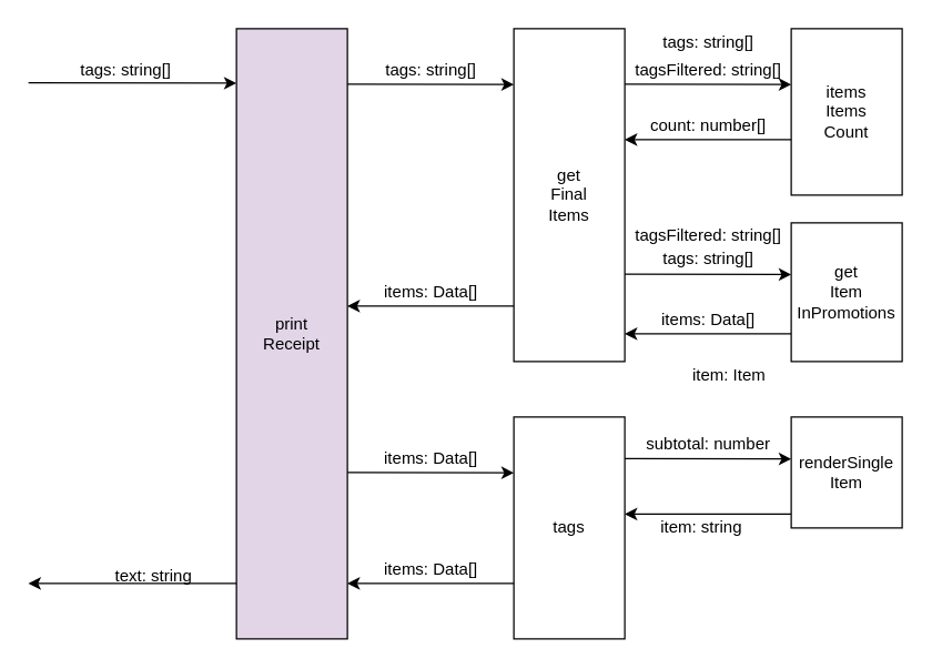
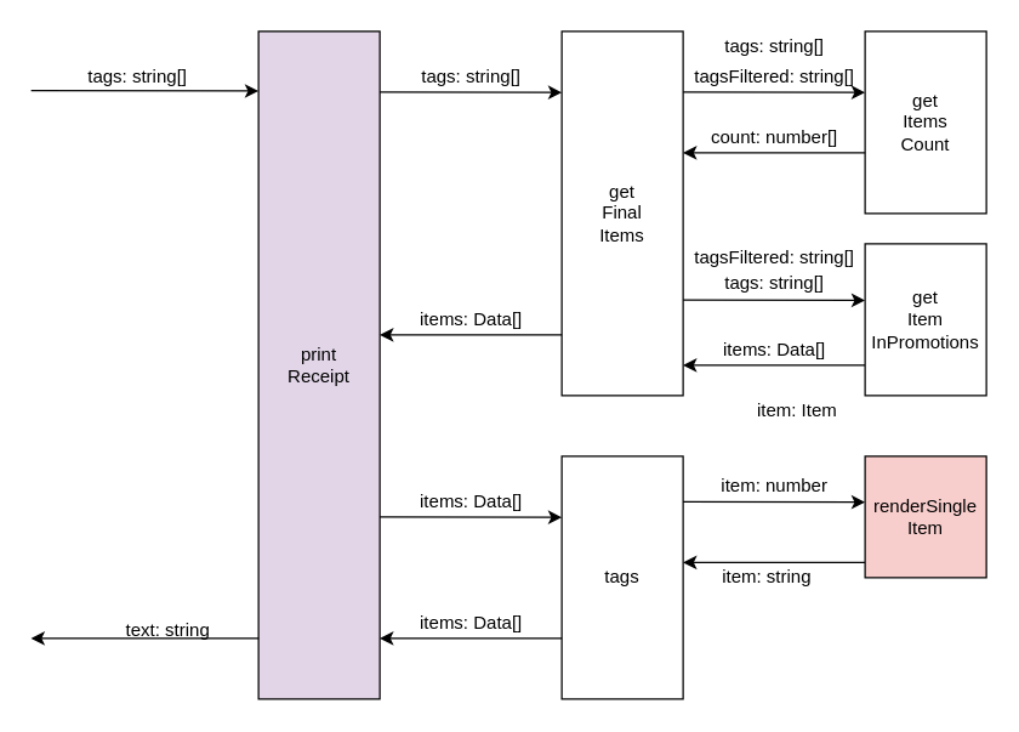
  <mxCell id="0" />
  <mxCell id="1" parent="0" />
  <mxCell id="2" value="print&lt;br&gt;Receipt" style="rounded=0;whiteSpace=wrap;html=1;fillColor=#e1d5e7;" vertex="1" parent="1"><mxGeometry x="170" y="20" width="80" height="440" as="geometry" /></mxCell>
  <mxCell id="3" value="" style="endArrow=classic;html=1;entryX=-0.033;entryY=0.096;entryDx=0;entryDy=0;entryPerimeter=0;" edge="1" parent="1"><mxGeometry width="50" height="50" relative="1" as="geometry"><mxPoint x="20" y="59" as="sourcePoint" /><mxPoint x="170.02" y="59.24" as="targetPoint" /></mxGeometry></mxCell>
  <mxCell id="4" value="tags: string[]" style="text;html=1;align=center;verticalAlign=middle;resizable=0;points=[];autosize=1;" vertex="1" parent="1"><mxGeometry x="50" y="40" width="80" height="20" as="geometry" /></mxCell>
  <mxCell id="5" value="" style="endArrow=classic;html=1;exitX=0;exitY=0.909;exitDx=0;exitDy=0;exitPerimeter=0;" edge="1" parent="1" source="2"><mxGeometry width="50" height="50" relative="1" as="geometry"><mxPoint x="100" y="440" as="sourcePoint" /><mxPoint x="20" y="420" as="targetPoint" /></mxGeometry></mxCell>
  <mxCell id="6" value="text: string" style="text;html=1;align=center;verticalAlign=middle;resizable=0;points=[];autosize=1;" vertex="1" parent="1"><mxGeometry x="75" y="405" width="70" height="20" as="geometry" /></mxCell>
  <mxCell id="7" value="get&lt;br&gt;Final&lt;br&gt;Items" style="rounded=0;whiteSpace=wrap;html=1;" vertex="1" parent="1"><mxGeometry x="370" y="20" width="80" height="240" as="geometry" /></mxCell>
  <mxCell id="8" value="tags" style="rounded=0;whiteSpace=wrap;html=1;" vertex="1" parent="1"><mxGeometry x="370" y="300" width="80" height="160" as="geometry" /></mxCell>
  <mxCell id="9" value="" style="endArrow=classic;html=1;entryX=-0.033;entryY=0.096;entryDx=0;entryDy=0;entryPerimeter=0;" edge="1" parent="1"><mxGeometry width="50" height="50" relative="1" as="geometry"><mxPoint x="250" y="60" as="sourcePoint" /><mxPoint x="370" y="60.24" as="targetPoint" /></mxGeometry></mxCell>
  <mxCell id="10" value="" style="endArrow=classic;html=1;exitX=0;exitY=0.909;exitDx=0;exitDy=0;exitPerimeter=0;" edge="1" parent="1"><mxGeometry width="50" height="50" relative="1" as="geometry"><mxPoint x="370" y="220" as="sourcePoint" /><mxPoint x="250" y="220" as="targetPoint" /></mxGeometry></mxCell>
  <mxCell id="11" value="tags: string[]" style="text;html=1;align=center;verticalAlign=middle;resizable=0;points=[];autosize=1;" vertex="1" parent="1"><mxGeometry x="270" y="40" width="80" height="20" as="geometry" /></mxCell>
  <mxCell id="12" value="items: Data[]" style="text;html=1;align=center;verticalAlign=middle;resizable=0;points=[];autosize=1;" vertex="1" parent="1"><mxGeometry x="270" y="200" width="80" height="20" as="geometry" /></mxCell>
  <mxCell id="13" value="" style="endArrow=classic;html=1;entryX=-0.033;entryY=0.096;entryDx=0;entryDy=0;entryPerimeter=0;" edge="1" parent="1"><mxGeometry width="50" height="50" relative="1" as="geometry"><mxPoint x="250" y="340" as="sourcePoint" /><mxPoint x="370" y="340.24" as="targetPoint" /></mxGeometry></mxCell>
  <mxCell id="14" value="" style="endArrow=classic;html=1;exitX=0;exitY=0.909;exitDx=0;exitDy=0;exitPerimeter=0;" edge="1" parent="1"><mxGeometry width="50" height="50" relative="1" as="geometry"><mxPoint x="370" y="420" as="sourcePoint" /><mxPoint x="250" y="420" as="targetPoint" /></mxGeometry></mxCell>
  <mxCell id="15" value="items: Data[]" style="text;html=1;align=center;verticalAlign=middle;resizable=0;points=[];autosize=1;" vertex="1" parent="1"><mxGeometry x="270" y="400" width="80" height="20" as="geometry" /></mxCell>
- <mxCell id="16" value="items&lt;br&gt;Items&lt;br&gt;Count" style="rounded=0;whiteSpace=wrap;html=1;" vertex="1" parent="1"><mxGeometry x="570" y="20" width="80" height="120" as="geometry" /></mxCell>
+ <mxCell id="16" value="get&lt;br&gt;Items&lt;br&gt;Count" style="rounded=0;whiteSpace=wrap;html=1;" vertex="1" parent="1"><mxGeometry x="570" y="20" width="80" height="120" as="geometry" /></mxCell>
  <mxCell id="17" value="" style="endArrow=classic;html=1;entryX=-0.033;entryY=0.096;entryDx=0;entryDy=0;entryPerimeter=0;" edge="1" parent="1"><mxGeometry width="50" height="50" relative="1" as="geometry"><mxPoint x="450" y="60" as="sourcePoint" /><mxPoint x="570" y="60.24" as="targetPoint" /></mxGeometry></mxCell>
  <mxCell id="18" value="" style="endArrow=classic;html=1;exitX=0;exitY=0.909;exitDx=0;exitDy=0;exitPerimeter=0;" edge="1" parent="1"><mxGeometry width="50" height="50" relative="1" as="geometry"><mxPoint x="570" y="240" as="sourcePoint" /><mxPoint x="450" y="240" as="targetPoint" /></mxGeometry></mxCell>
  <mxCell id="19" value="tags: string[]" style="text;html=1;align=center;verticalAlign=middle;resizable=0;points=[];autosize=1;" vertex="1" parent="1"><mxGeometry x="470" y="20" width="80" height="20" as="geometry" /></mxCell>
  <mxCell id="20" value="items: Data[]" style="text;html=1;align=center;verticalAlign=middle;resizable=0;points=[];autosize=1;" vertex="1" parent="1"><mxGeometry x="470" y="220" width="80" height="20" as="geometry" /></mxCell>
  <mxCell id="21" value="get&lt;br&gt;Item&lt;br&gt;InPromotions" style="rounded=0;whiteSpace=wrap;html=1;" vertex="1" parent="1"><mxGeometry x="570" y="160" width="80" height="100" as="geometry" /></mxCell>
  <mxCell id="22" value="" style="endArrow=classic;html=1;exitX=0;exitY=0.909;exitDx=0;exitDy=0;exitPerimeter=0;" edge="1" parent="1"><mxGeometry width="50" height="50" relative="1" as="geometry"><mxPoint x="570" y="370" as="sourcePoint" /><mxPoint x="450" y="370" as="targetPoint" /></mxGeometry></mxCell>
  <mxCell id="23" value="item: string" style="text;html=1;align=center;verticalAlign=middle;resizable=0;points=[];autosize=1;" vertex="1" parent="1"><mxGeometry x="470" y="370" width="70" height="20" as="geometry" /></mxCell>
- <mxCell id="24" value="renderSingle&lt;br&gt;Item" style="rounded=0;whiteSpace=wrap;html=1;" vertex="1" parent="1"><mxGeometry x="570" y="300" width="80" height="80" as="geometry" /></mxCell>
+ <mxCell id="24" value="renderSingle&lt;br&gt;Item" style="rounded=0;whiteSpace=wrap;html=1;fillColor=#f8cecc;" vertex="1" parent="1"><mxGeometry x="570" y="300" width="80" height="80" as="geometry" /></mxCell>
  <mxCell id="25" value="" style="endArrow=classic;html=1;exitX=0;exitY=0.909;exitDx=0;exitDy=0;exitPerimeter=0;" edge="1" parent="1"><mxGeometry width="50" height="50" relative="1" as="geometry"><mxPoint x="570" y="100" as="sourcePoint" /><mxPoint x="450" y="100" as="targetPoint" /></mxGeometry></mxCell>
  <mxCell id="26" value="count: number[]" style="text;html=1;align=center;verticalAlign=middle;resizable=0;points=[];autosize=1;" vertex="1" parent="1"><mxGeometry x="460" y="80" width="100" height="20" as="geometry" /></mxCell>
  <mxCell id="27" value="tagsFiltered: string[]" style="text;html=1;align=center;verticalAlign=middle;resizable=0;points=[];autosize=1;" vertex="1" parent="1"><mxGeometry x="450" y="40" width="120" height="20" as="geometry" /></mxCell>
  <mxCell id="28" value="" style="endArrow=classic;html=1;entryX=-0.033;entryY=0.096;entryDx=0;entryDy=0;entryPerimeter=0;" edge="1" parent="1"><mxGeometry width="50" height="50" relative="1" as="geometry"><mxPoint x="450" y="197" as="sourcePoint" /><mxPoint x="570" y="197.24" as="targetPoint" /></mxGeometry></mxCell>
  <mxCell id="29" value="tags: string[]" style="text;html=1;align=center;verticalAlign=middle;resizable=0;points=[];autosize=1;" vertex="1" parent="1"><mxGeometry x="470" y="176" width="80" height="20" as="geometry" /></mxCell>
  <mxCell id="30" value="tagsFiltered: string[]" style="text;html=1;align=center;verticalAlign=middle;resizable=0;points=[];autosize=1;" vertex="1" parent="1"><mxGeometry x="450" y="159" width="120" height="20" as="geometry" /></mxCell>
  <mxCell id="31" value="" style="endArrow=classic;html=1;entryX=-0.033;entryY=0.096;entryDx=0;entryDy=0;entryPerimeter=0;" edge="1" parent="1"><mxGeometry width="50" height="50" relative="1" as="geometry"><mxPoint x="450" y="330" as="sourcePoint" /><mxPoint x="570" y="330.24" as="targetPoint" /></mxGeometry></mxCell>
  <mxCell id="32" value="item: Item" style="text;html=1;align=center;verticalAlign=middle;resizable=0;points=[];autosize=1;" vertex="1" parent="1"><mxGeometry x="490" y="260" width="70" height="20" as="geometry" /></mxCell>
- <mxCell id="33" value="subtotal: number" style="text;html=1;align=center;verticalAlign=middle;resizable=0;points=[];autosize=1;" vertex="1" parent="1"><mxGeometry x="455" y="310" width="110" height="20" as="geometry" /></mxCell>
+ <mxCell id="33" value="item: number" style="text;html=1;align=center;verticalAlign=middle;resizable=0;points=[];autosize=1;" vertex="1" parent="1"><mxGeometry x="455" y="310" width="110" height="20" as="geometry" /></mxCell>
  <mxCell id="34" value="items: Data[]" style="text;html=1;align=center;verticalAlign=middle;resizable=0;points=[];autosize=1;" vertex="1" parent="1"><mxGeometry x="270" y="320" width="80" height="20" as="geometry" /></mxCell>
